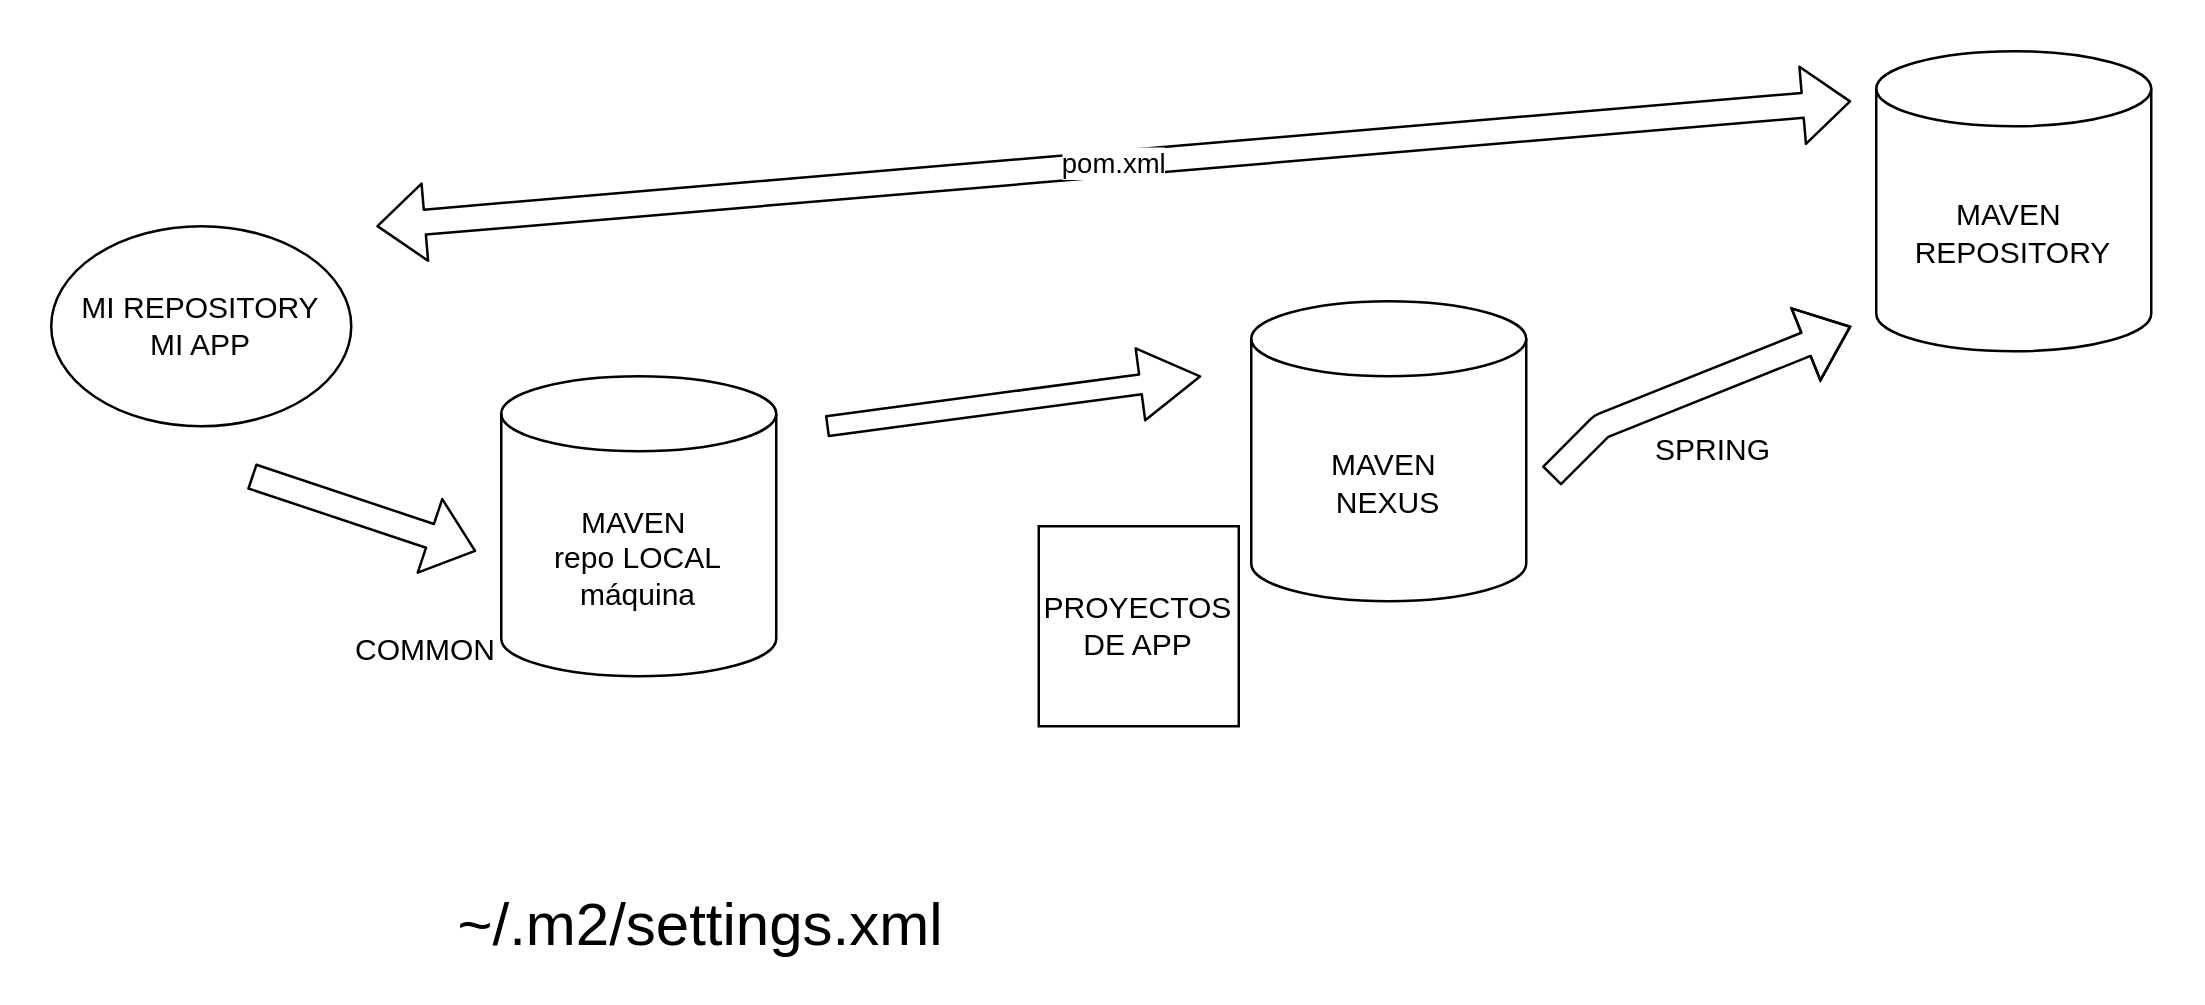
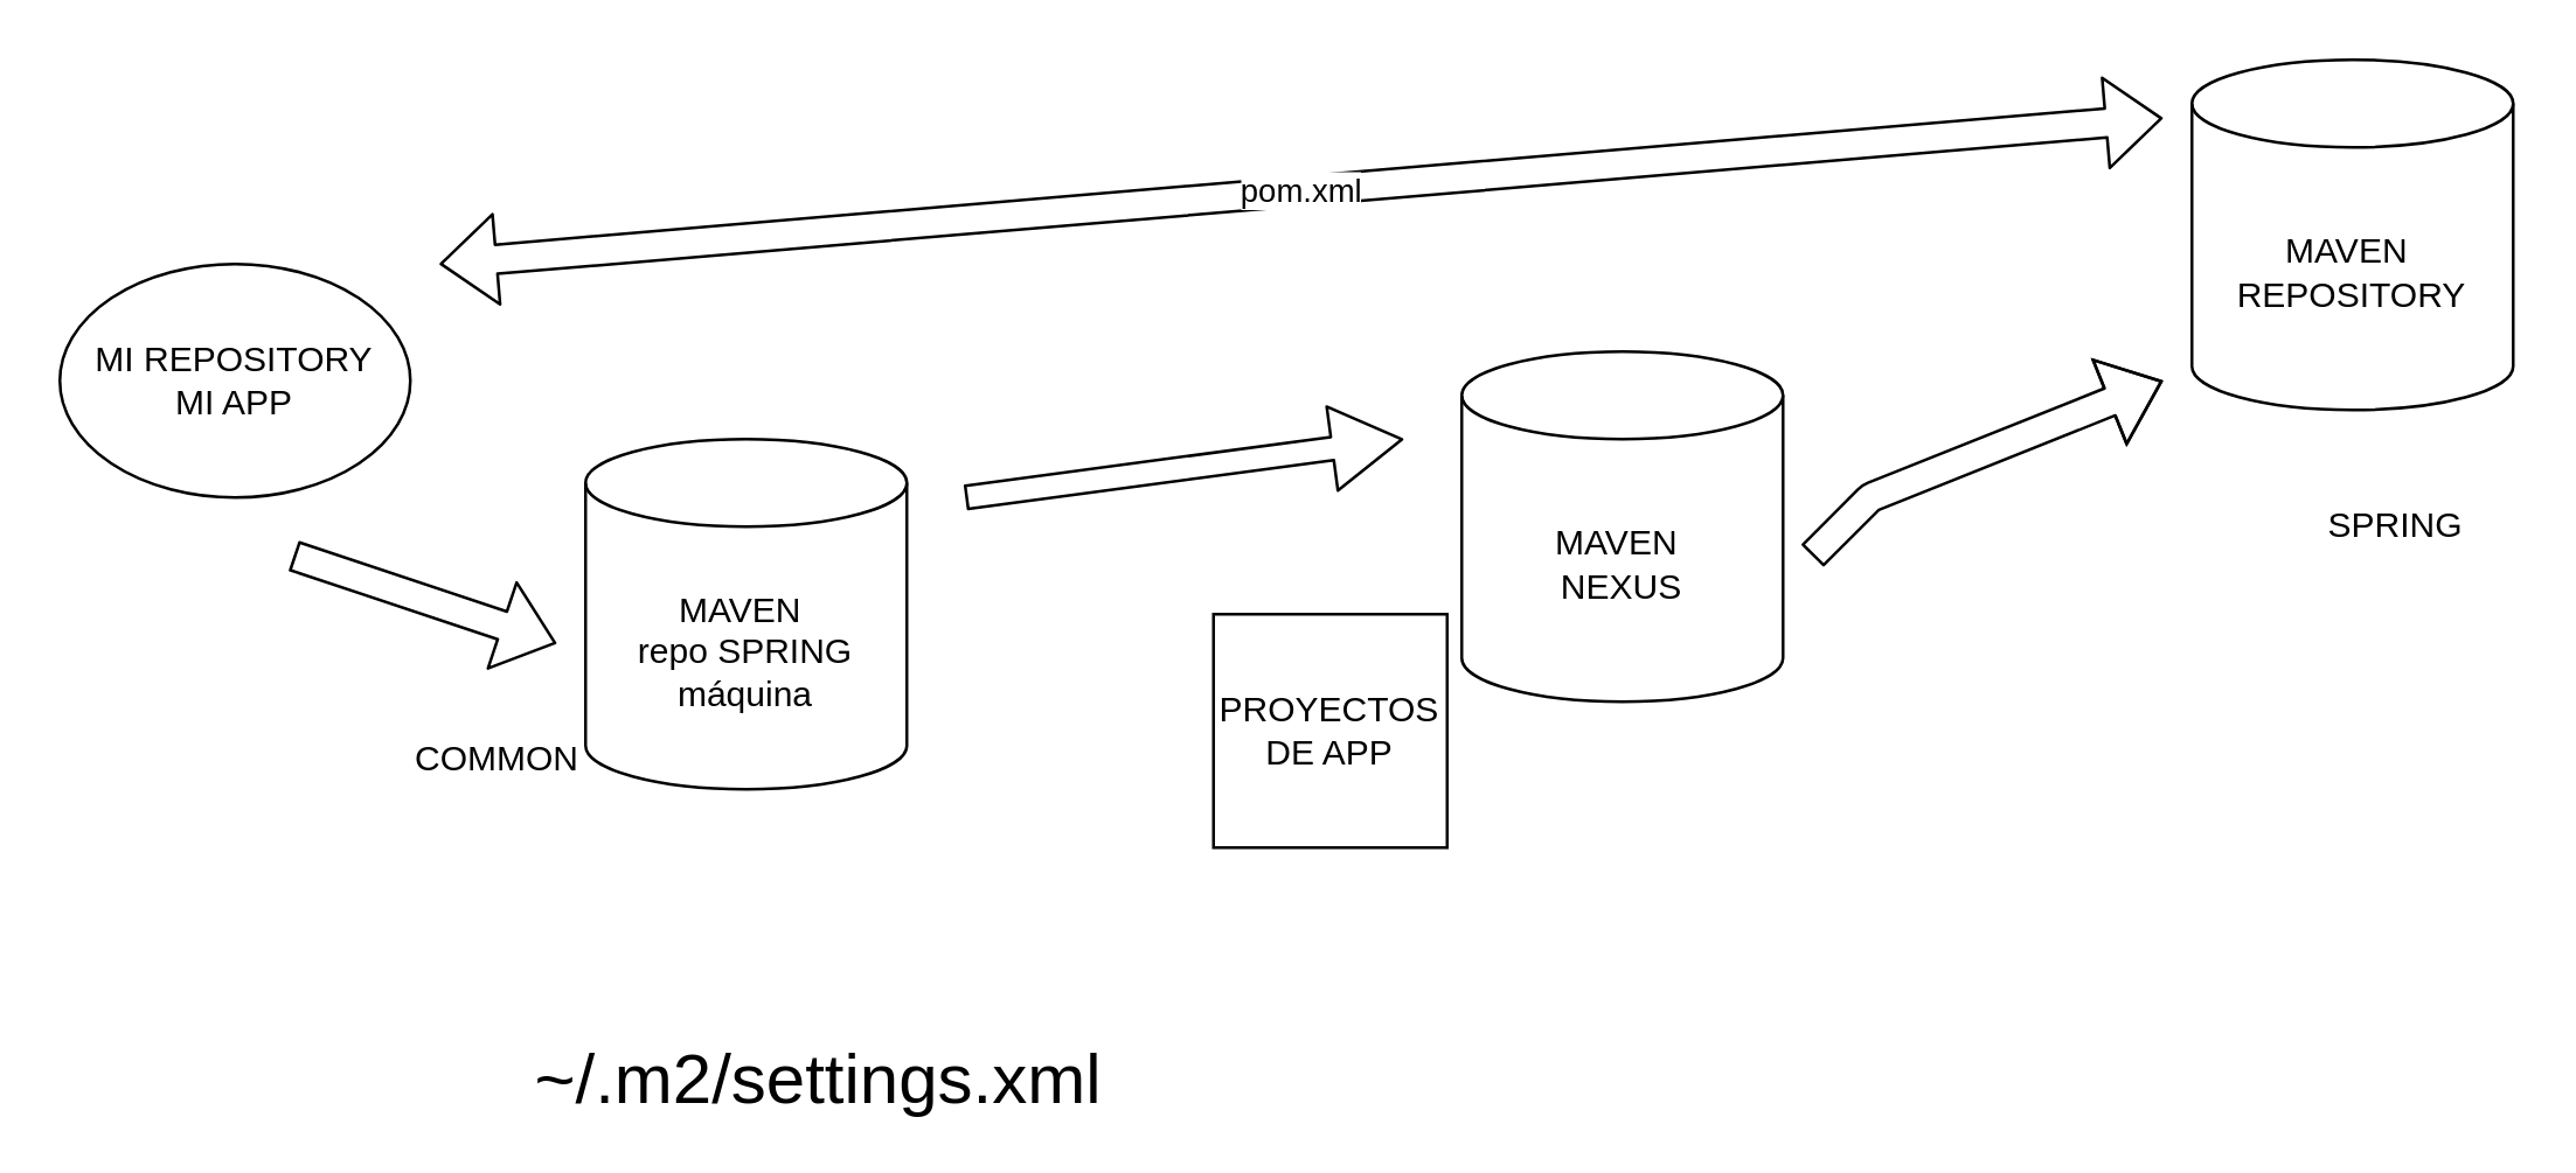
  <mxCell id="0" />
  <mxCell id="1" parent="0" />
  <mxCell id="2" value="MI REPOSITORY&lt;br&gt;MI APP" style="ellipse;whiteSpace=wrap;html=1;" parent="1" vertex="1"><mxGeometry x="20" y="90" width="120" height="80" as="geometry" /></mxCell>
  <mxCell id="3" value="MAVEN&amp;nbsp;&lt;br&gt;REPOSITORY" style="shape=cylinder3;whiteSpace=wrap;html=1;boundedLbl=1;backgroundOutline=1;size=15;" parent="1" vertex="1"><mxGeometry x="750" y="20" width="110" height="120" as="geometry" /></mxCell>
  <mxCell id="4" value="pom.xml" style="shape=flexArrow;endArrow=classic;startArrow=classic;html=1;" parent="1" edge="1"><mxGeometry width="100" height="100" relative="1" as="geometry"><mxPoint x="150" y="90" as="sourcePoint" /><mxPoint x="740" y="40" as="targetPoint" /></mxGeometry></mxCell>
  <mxCell id="5" value="MAVEN&amp;nbsp;&lt;br&gt;NEXUS" style="shape=cylinder3;whiteSpace=wrap;html=1;boundedLbl=1;backgroundOutline=1;size=15;" parent="1" vertex="1"><mxGeometry x="500" y="120" width="110" height="120" as="geometry" /></mxCell>
  <mxCell id="6" value="" style="shape=flexArrow;endArrow=classic;html=1;" parent="1" edge="1"><mxGeometry width="50" height="50" relative="1" as="geometry"><mxPoint x="620" y="190" as="sourcePoint" /><mxPoint x="740" y="130" as="targetPoint" /><Array as="points"><mxPoint x="640" y="170" /></Array></mxGeometry></mxCell>
  <mxCell id="7" value="PROYECTOS&lt;br&gt;DE APP" style="whiteSpace=wrap;html=1;aspect=fixed;" parent="1" vertex="1"><mxGeometry x="415" y="210" width="80" height="80" as="geometry" /></mxCell>
- <mxCell id="8" value="MAVEN&amp;nbsp;&lt;br&gt;repo LOCAL&lt;br&gt;máquina" style="shape=cylinder3;whiteSpace=wrap;html=1;boundedLbl=1;backgroundOutline=1;size=15;" parent="1" vertex="1"><mxGeometry x="200" y="150" width="110" height="120" as="geometry" /></mxCell>
+ <mxCell id="8" value="MAVEN&amp;nbsp;&lt;br&gt;repo SPRING&lt;br&gt;máquina" style="shape=cylinder3;whiteSpace=wrap;html=1;boundedLbl=1;backgroundOutline=1;size=15;" parent="1" vertex="1"><mxGeometry x="200" y="150" width="110" height="120" as="geometry" /></mxCell>
  <mxCell id="9" value="" style="shape=flexArrow;endArrow=classic;html=1;" parent="1" edge="1"><mxGeometry width="50" height="50" relative="1" as="geometry"><mxPoint x="100" y="190" as="sourcePoint" /><mxPoint x="190" y="220" as="targetPoint" /></mxGeometry></mxCell>
  <mxCell id="10" value="" style="shape=flexArrow;endArrow=classic;html=1;width=8;endSize=7.68;" parent="1" edge="1"><mxGeometry width="50" height="50" relative="1" as="geometry"><mxPoint x="330" y="170" as="sourcePoint" /><mxPoint x="480" y="150" as="targetPoint" /></mxGeometry></mxCell>
- <mxCell id="11" value="SPRING" style="text;html=1;strokeColor=none;fillColor=none;align=center;verticalAlign=middle;whiteSpace=wrap;rounded=0;" parent="1" vertex="1"><mxGeometry x="665" y="170" width="40" height="20" as="geometry" /></mxCell>
+ <mxCell id="11" value="SPRING" style="text;html=1;strokeColor=none;fillColor=none;align=center;verticalAlign=middle;whiteSpace=wrap;rounded=0;" parent="1" vertex="1"><mxGeometry x="800" y="170" width="40" height="20" as="geometry" /></mxCell>
  <mxCell id="12" value="COMMON" style="text;html=1;strokeColor=none;fillColor=none;align=center;verticalAlign=middle;whiteSpace=wrap;rounded=0;" parent="1" vertex="1"><mxGeometry x="150" y="250" width="40" height="20" as="geometry" /></mxCell>
  <mxCell id="13" value="&lt;font style=&quot;font-size: 24px&quot;&gt;~/.m2/settings.xml&lt;/font&gt;" style="text;html=1;strokeColor=none;fillColor=none;align=center;verticalAlign=middle;whiteSpace=wrap;rounded=0;" parent="1" vertex="1"><mxGeometry x="260" y="360" width="40" height="20" as="geometry" /></mxCell>
